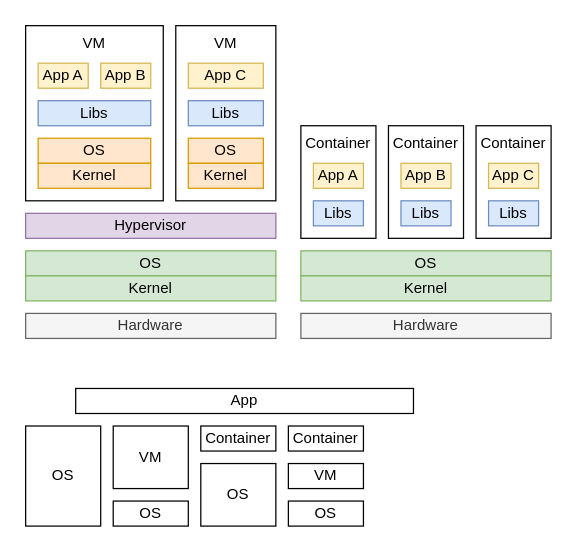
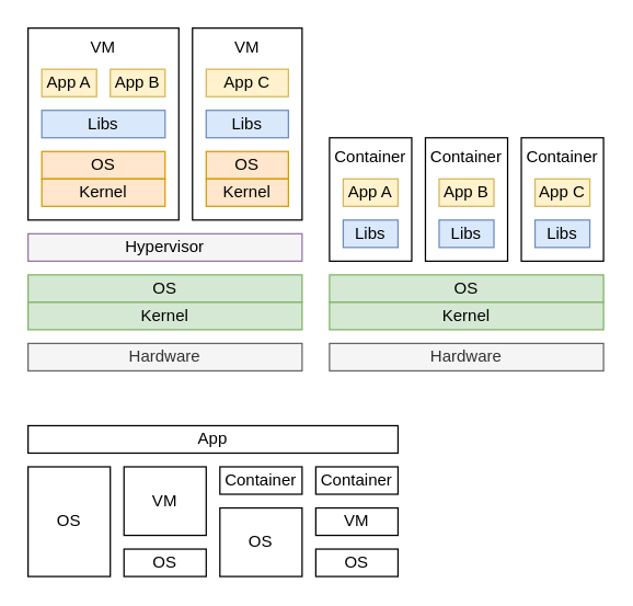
  <mxCell id="0" />
  <mxCell id="1" parent="0" />
  <mxCell id="2" value="OS" style="rounded=0;whiteSpace=wrap;html=1;fillColor=#d5e8d4;strokeColor=#82b366;" parent="1" vertex="1"><mxGeometry x="20" y="200" width="200" height="20" as="geometry" /></mxCell>
  <mxCell id="3" value="Kernel" style="rounded=0;whiteSpace=wrap;html=1;fillColor=#d5e8d4;strokeColor=#82b366;" parent="1" vertex="1"><mxGeometry x="20" y="220" width="200" height="20" as="geometry" /></mxCell>
- <mxCell id="4" value="Hypervisor" style="rounded=0;whiteSpace=wrap;html=1;fillColor=#e1d5e7;strokeColor=#9673a6;" parent="1" vertex="1"><mxGeometry x="20" y="170" width="200" height="20" as="geometry" /></mxCell>
+ <mxCell id="4" value="Hypervisor" style="rounded=0;whiteSpace=wrap;html=1;fillColor=#f5f5f5;strokeColor=#9673a6;" parent="1" vertex="1"><mxGeometry x="20" y="170" width="200" height="20" as="geometry" /></mxCell>
  <mxCell id="5" value="VM" style="rounded=0;whiteSpace=wrap;html=1;verticalAlign=top;" parent="1" vertex="1"><mxGeometry x="20" y="20" width="110" height="140" as="geometry" /></mxCell>
  <mxCell id="6" value="OS" style="whiteSpace=wrap;html=1;fillColor=#ffe6cc;strokeColor=#d79b00;" parent="1" vertex="1"><mxGeometry x="30" y="110" width="90" height="20" as="geometry" /></mxCell>
  <mxCell id="7" value="Libs" style="whiteSpace=wrap;html=1;fillColor=#dae8fc;strokeColor=#6c8ebf;" parent="1" vertex="1"><mxGeometry x="30" y="80" width="90" height="20" as="geometry" /></mxCell>
  <mxCell id="8" value="App A" style="whiteSpace=wrap;html=1;fillColor=#fff2cc;strokeColor=#d6b656;" parent="1" vertex="1"><mxGeometry x="30" y="50" width="40" height="20" as="geometry" /></mxCell>
  <mxCell id="9" value="App B" style="whiteSpace=wrap;html=1;fillColor=#fff2cc;strokeColor=#d6b656;" parent="1" vertex="1"><mxGeometry x="80" y="50" width="40" height="20" as="geometry" /></mxCell>
  <mxCell id="10" value="Kernel" style="whiteSpace=wrap;html=1;fillColor=#ffe6cc;strokeColor=#d79b00;" parent="1" vertex="1"><mxGeometry x="30" y="130" width="90" height="20" as="geometry" /></mxCell>
  <mxCell id="11" value="VM" style="rounded=0;whiteSpace=wrap;html=1;verticalAlign=top;" parent="1" vertex="1"><mxGeometry x="140" y="20" width="80" height="140" as="geometry" /></mxCell>
  <mxCell id="12" value="OS" style="whiteSpace=wrap;html=1;fillColor=#ffe6cc;strokeColor=#d79b00;" parent="1" vertex="1"><mxGeometry x="150" y="110" width="60" height="20" as="geometry" /></mxCell>
  <mxCell id="13" value="Libs" style="whiteSpace=wrap;html=1;fillColor=#dae8fc;strokeColor=#6c8ebf;" parent="1" vertex="1"><mxGeometry x="150" y="80" width="60" height="20" as="geometry" /></mxCell>
  <mxCell id="14" value="App C" style="whiteSpace=wrap;html=1;fillColor=#fff2cc;strokeColor=#d6b656;" parent="1" vertex="1"><mxGeometry x="150" y="50" width="60" height="20" as="geometry" /></mxCell>
  <mxCell id="15" value="Kernel" style="whiteSpace=wrap;html=1;fillColor=#ffe6cc;strokeColor=#d79b00;" parent="1" vertex="1"><mxGeometry x="150" y="130" width="60" height="20" as="geometry" /></mxCell>
  <mxCell id="16" value="Hardware" style="rounded=0;whiteSpace=wrap;html=1;fillColor=#f5f5f5;fontColor=#333333;strokeColor=#666666;" parent="1" vertex="1"><mxGeometry x="20" y="250" width="200" height="20" as="geometry" /></mxCell>
  <mxCell id="17" value="OS" style="rounded=0;whiteSpace=wrap;html=1;fillColor=#d5e8d4;strokeColor=#82b366;" parent="1" vertex="1"><mxGeometry x="240" y="200" width="200" height="20" as="geometry" /></mxCell>
  <mxCell id="18" value="Kernel" style="rounded=0;whiteSpace=wrap;html=1;fillColor=#d5e8d4;strokeColor=#82b366;" parent="1" vertex="1"><mxGeometry x="240" y="220" width="200" height="20" as="geometry" /></mxCell>
  <mxCell id="19" value="Container" style="rounded=0;whiteSpace=wrap;html=1;verticalAlign=top;" parent="1" vertex="1"><mxGeometry x="240" y="100" width="60" height="90" as="geometry" /></mxCell>
  <mxCell id="20" value="Libs" style="whiteSpace=wrap;html=1;fillColor=#dae8fc;strokeColor=#6c8ebf;" parent="1" vertex="1"><mxGeometry x="250" y="160" width="40" height="20" as="geometry" /></mxCell>
  <mxCell id="21" value="App A" style="whiteSpace=wrap;html=1;fillColor=#fff2cc;strokeColor=#d6b656;" parent="1" vertex="1"><mxGeometry x="250" y="130" width="40" height="20" as="geometry" /></mxCell>
  <mxCell id="22" value="Hardware" style="rounded=0;whiteSpace=wrap;html=1;fillColor=#f5f5f5;fontColor=#333333;strokeColor=#666666;" parent="1" vertex="1"><mxGeometry x="240" y="250" width="200" height="20" as="geometry" /></mxCell>
  <mxCell id="23" value="Container" style="rounded=0;whiteSpace=wrap;html=1;verticalAlign=top;" parent="1" vertex="1"><mxGeometry x="310" y="100" width="60" height="90" as="geometry" /></mxCell>
  <mxCell id="24" value="Libs" style="whiteSpace=wrap;html=1;fillColor=#dae8fc;strokeColor=#6c8ebf;" parent="1" vertex="1"><mxGeometry x="320" y="160" width="40" height="20" as="geometry" /></mxCell>
  <mxCell id="25" value="App B" style="whiteSpace=wrap;html=1;fillColor=#fff2cc;strokeColor=#d6b656;" parent="1" vertex="1"><mxGeometry x="320" y="130" width="40" height="20" as="geometry" /></mxCell>
  <mxCell id="26" value="Container" style="rounded=0;whiteSpace=wrap;html=1;verticalAlign=top;" parent="1" vertex="1"><mxGeometry x="380" y="100" width="60" height="90" as="geometry" /></mxCell>
  <mxCell id="27" value="Libs" style="whiteSpace=wrap;html=1;fillColor=#dae8fc;strokeColor=#6c8ebf;" parent="1" vertex="1"><mxGeometry x="390" y="160" width="40" height="20" as="geometry" /></mxCell>
  <mxCell id="28" value="App C" style="whiteSpace=wrap;html=1;fillColor=#fff2cc;strokeColor=#d6b656;" parent="1" vertex="1"><mxGeometry x="390" y="130" width="40" height="20" as="geometry" /></mxCell>
  <mxCell id="29" value="OS" style="rounded=0;whiteSpace=wrap;html=1;" parent="1" vertex="1"><mxGeometry x="20" y="340" width="60" height="80" as="geometry" /></mxCell>
  <mxCell id="30" value="OS" style="rounded=0;whiteSpace=wrap;html=1;" parent="1" vertex="1"><mxGeometry x="90" y="400" width="60" height="20" as="geometry" /></mxCell>
  <mxCell id="31" value="VM" style="rounded=0;whiteSpace=wrap;html=1;" parent="1" vertex="1"><mxGeometry x="90" y="340" width="60" height="50" as="geometry" /></mxCell>
  <mxCell id="32" value="OS" style="rounded=0;whiteSpace=wrap;html=1;" parent="1" vertex="1"><mxGeometry x="160" y="370" width="60" height="50" as="geometry" /></mxCell>
  <mxCell id="33" value="Container" style="rounded=0;whiteSpace=wrap;html=1;" parent="1" vertex="1"><mxGeometry x="160" y="340" width="60" height="20" as="geometry" /></mxCell>
  <mxCell id="34" value="Container" style="rounded=0;whiteSpace=wrap;html=1;" parent="1" vertex="1"><mxGeometry x="230" y="340" width="60" height="20" as="geometry" /></mxCell>
  <mxCell id="35" value="VM" style="rounded=0;whiteSpace=wrap;html=1;" parent="1" vertex="1"><mxGeometry x="230" y="370" width="60" height="20" as="geometry" /></mxCell>
  <mxCell id="36" value="OS" style="rounded=0;whiteSpace=wrap;html=1;" parent="1" vertex="1"><mxGeometry x="230" y="400" width="60" height="20" as="geometry" /></mxCell>
- <mxCell id="37" value="App" style="rounded=0;whiteSpace=wrap;html=1;" parent="1" vertex="1"><mxGeometry x="60" y="310" width="270" height="20" as="geometry" /></mxCell>
+ <mxCell id="37" value="App" style="rounded=0;whiteSpace=wrap;html=1;" parent="1" vertex="1"><mxGeometry x="20" y="310" width="270" height="20" as="geometry" /></mxCell>
